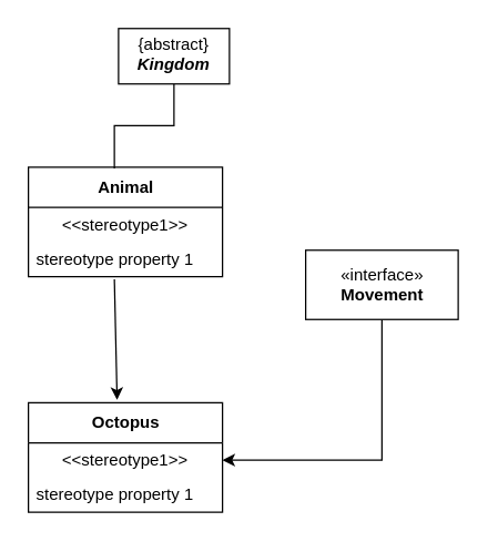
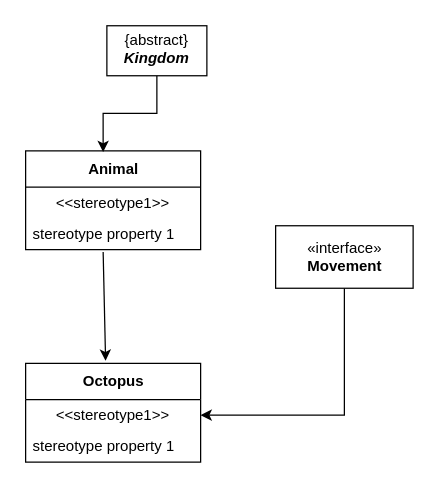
  <mxCell id="0" />
  <mxCell id="1" parent="0" />
  <mxCell id="2" value="Octopus" style="swimlane;fontStyle=1;align=center;verticalAlign=middle;childLayout=stackLayout;horizontal=1;startSize=29;horizontalStack=0;resizeParent=1;resizeParentMax=0;resizeLast=0;collapsible=0;marginBottom=0;html=1;" vertex="1" parent="1"><mxGeometry x="20" y="290" width="140" height="79" as="geometry" /></mxCell>
  <mxCell id="3" value="&amp;lt;&amp;lt;stereotype1&amp;gt;&amp;gt;" style="text;html=1;strokeColor=none;fillColor=none;align=center;verticalAlign=middle;spacingLeft=4;spacingRight=4;overflow=hidden;rotatable=0;points=[[0,0.5],[1,0.5]];portConstraint=eastwest;" vertex="1" parent="2"><mxGeometry y="29" width="140" height="25" as="geometry" /></mxCell>
  <mxCell id="4" value="stereotype property 1" style="text;html=1;strokeColor=none;fillColor=none;align=left;verticalAlign=middle;spacingLeft=4;spacingRight=4;overflow=hidden;rotatable=0;points=[[0,0.5],[1,0.5]];portConstraint=eastwest;" vertex="1" parent="2"><mxGeometry y="54" width="140" height="25" as="geometry" /></mxCell>
  <mxCell id="5" value="Animal" style="swimlane;fontStyle=1;align=center;verticalAlign=middle;childLayout=stackLayout;horizontal=1;startSize=29;horizontalStack=0;resizeParent=1;resizeParentMax=0;resizeLast=0;collapsible=0;marginBottom=0;html=1;" vertex="1" parent="1"><mxGeometry x="20" y="120" width="140" height="79" as="geometry" /></mxCell>
  <mxCell id="6" value="&amp;lt;&amp;lt;stereotype1&amp;gt;&amp;gt;" style="text;html=1;strokeColor=none;fillColor=none;align=center;verticalAlign=middle;spacingLeft=4;spacingRight=4;overflow=hidden;rotatable=0;points=[[0,0.5],[1,0.5]];portConstraint=eastwest;" vertex="1" parent="5"><mxGeometry y="29" width="140" height="25" as="geometry" /></mxCell>
  <mxCell id="7" value="stereotype property 1" style="text;html=1;strokeColor=none;fillColor=none;align=left;verticalAlign=middle;spacingLeft=4;spacingRight=4;overflow=hidden;rotatable=0;points=[[0,0.5],[1,0.5]];portConstraint=eastwest;" vertex="1" parent="5"><mxGeometry y="54" width="140" height="25" as="geometry" /></mxCell>
  <mxCell id="8" value="" style="endArrow=classic;html=1;exitX=0.443;exitY=1.08;exitDx=0;exitDy=0;exitPerimeter=0;entryX=0.457;entryY=-0.025;entryDx=0;entryDy=0;entryPerimeter=0;" edge="1" parent="1" source="7" target="2"><mxGeometry width="50" height="50" relative="1" as="geometry"><mxPoint x="80" y="230" as="sourcePoint" /><mxPoint x="140" y="350" as="targetPoint" /></mxGeometry></mxCell>
  <mxCell id="9" style="edgeStyle=orthogonalEdgeStyle;rounded=0;orthogonalLoop=1;jettySize=auto;html=1;entryX=1;entryY=0.5;entryDx=0;entryDy=0;" edge="1" parent="1" source="10" target="3"><mxGeometry relative="1" as="geometry" /></mxCell>
  <mxCell id="10" value="«interface»&lt;br&gt;&lt;b&gt;Movement&lt;/b&gt;" style="html=1;" vertex="1" parent="1"><mxGeometry x="220" y="180" width="110" height="50" as="geometry" /></mxCell>
- <mxCell id="11" style="edgeStyle=orthogonalEdgeStyle;rounded=0;orthogonalLoop=1;jettySize=auto;html=1;entryX=0.443;entryY=0.013;entryDx=0;entryDy=0;entryPerimeter=0;endArrow=none;" edge="1" parent="1" source="12" target="5"><mxGeometry relative="1" as="geometry" /></mxCell>
+ <mxCell id="11" style="edgeStyle=orthogonalEdgeStyle;rounded=0;orthogonalLoop=1;jettySize=auto;html=1;entryX=0.443;entryY=0.013;entryDx=0;entryDy=0;entryPerimeter=0;" edge="1" parent="1" source="12" target="5"><mxGeometry relative="1" as="geometry" /></mxCell>
  <mxCell id="12" value="&lt;p style=&quot;margin: 5px&quot;&gt;{abstract}&lt;br&gt;&lt;b&gt;&lt;i&gt;Kingdom&lt;/i&gt;&lt;/b&gt;&lt;/p&gt;&lt;p style=&quot;margin: 5px&quot;&gt;&lt;b&gt;&lt;i&gt;&lt;br&gt;&lt;/i&gt;&lt;/b&gt;&lt;/p&gt;" style="shape=rect;html=1;overflow=fill;whiteSpace=wrap;align=center;" vertex="1" parent="1"><mxGeometry x="85" y="20" width="80" height="40" as="geometry" /></mxCell>
